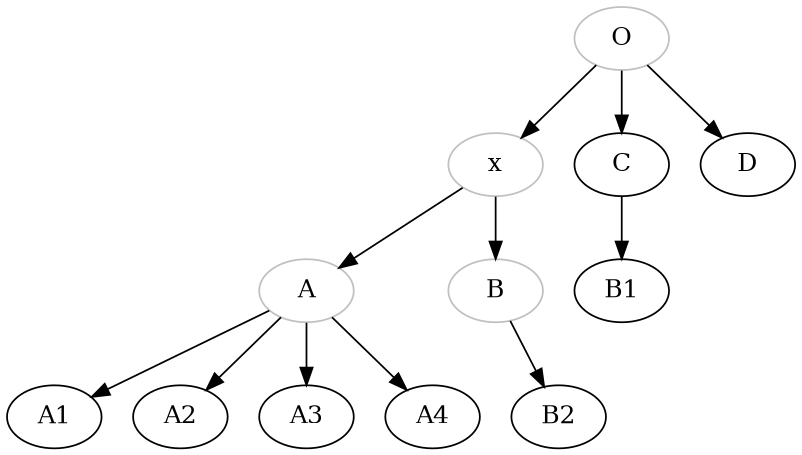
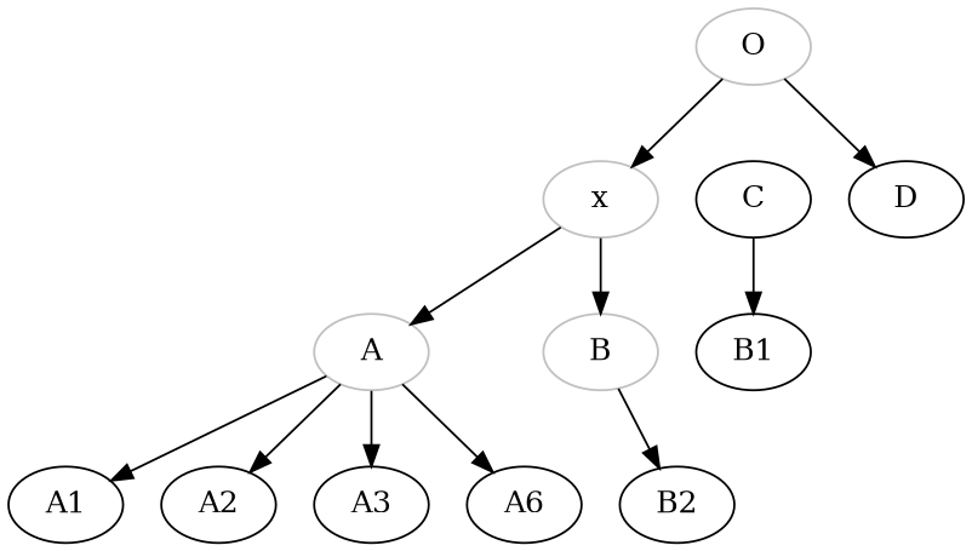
  digraph {
    A [color=grey]
    A1
    A2
    A3
-   A4
+   A4 [label=A6]
    B [color=grey]
    B2
    O [color=grey]
    x [color=grey]
    C
    D
    B1
    A -> A1
    A -> A2
    A -> A3
    A -> A4
    B -> B2
    O -> x
-   O -> C
    O -> D
    x -> A
    x -> B
    C -> B1
  }
